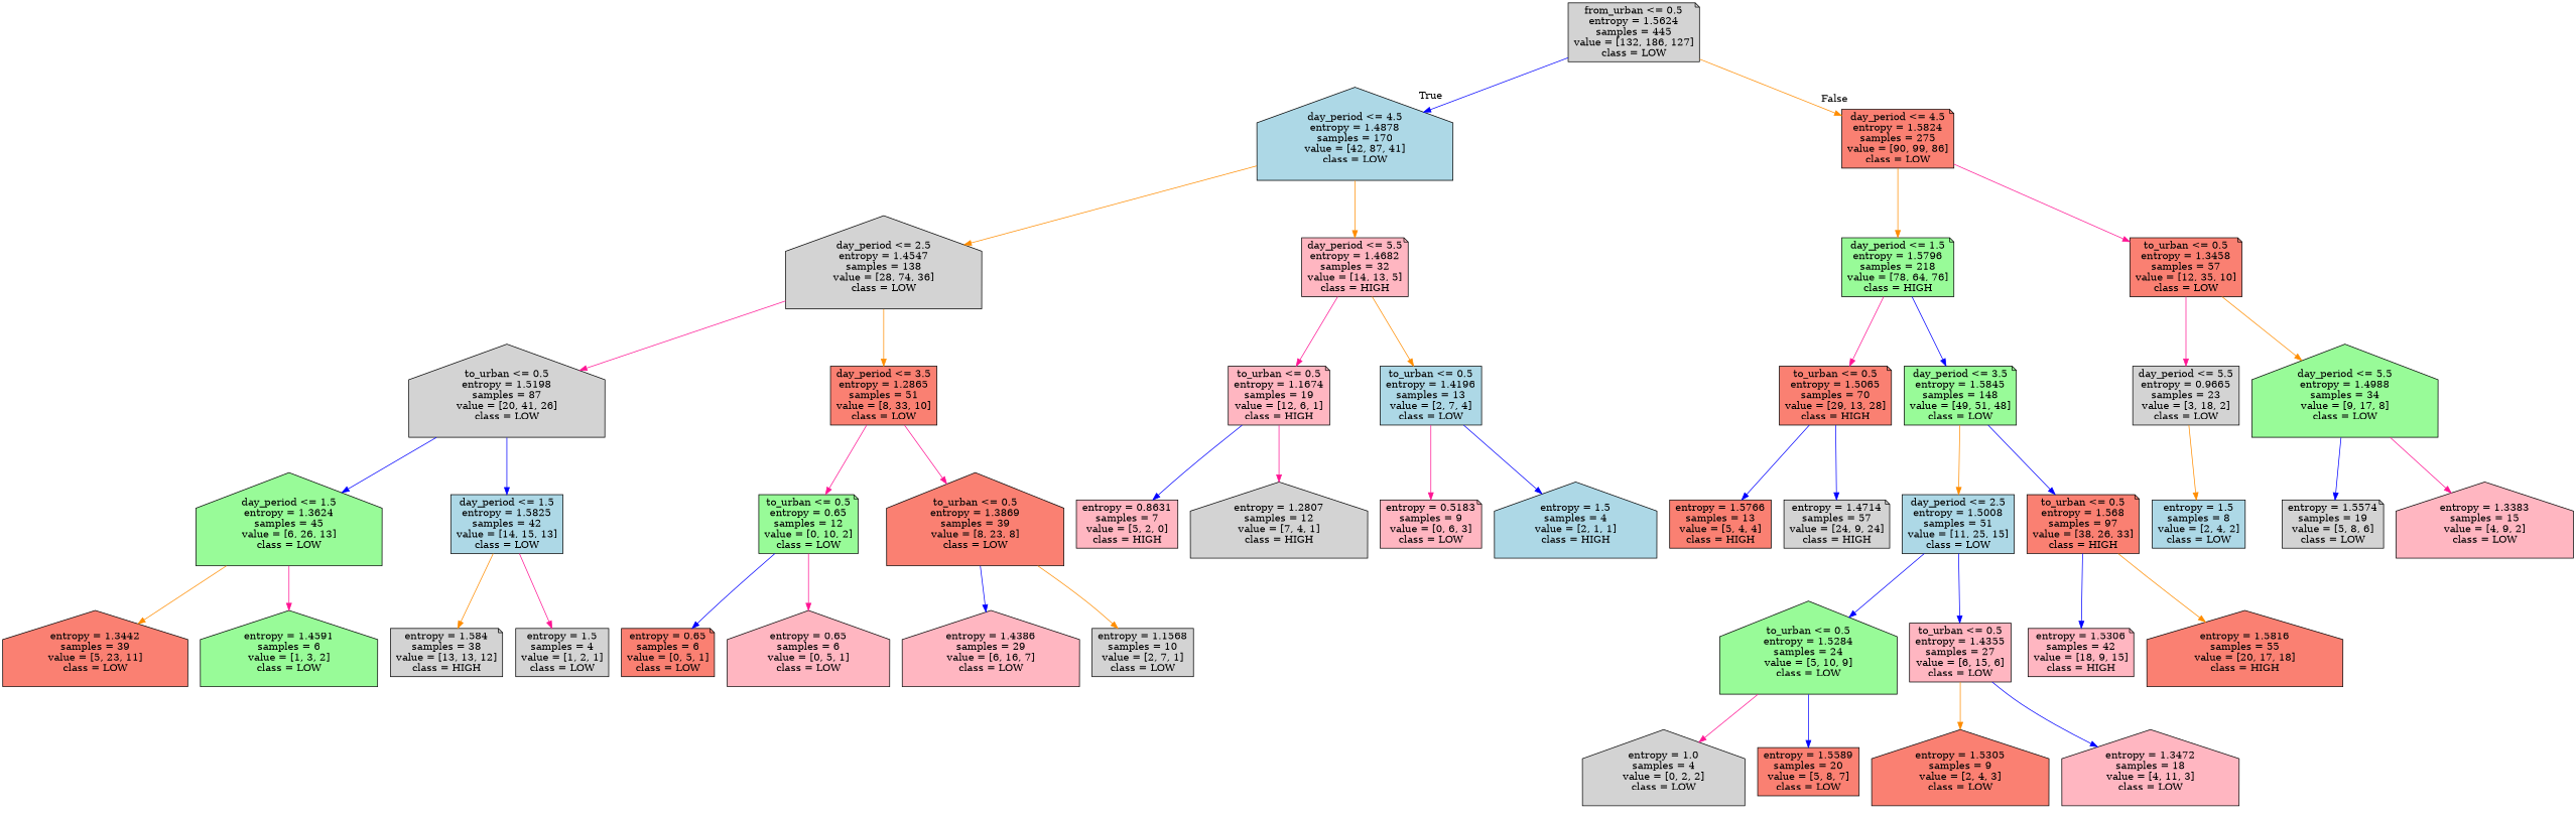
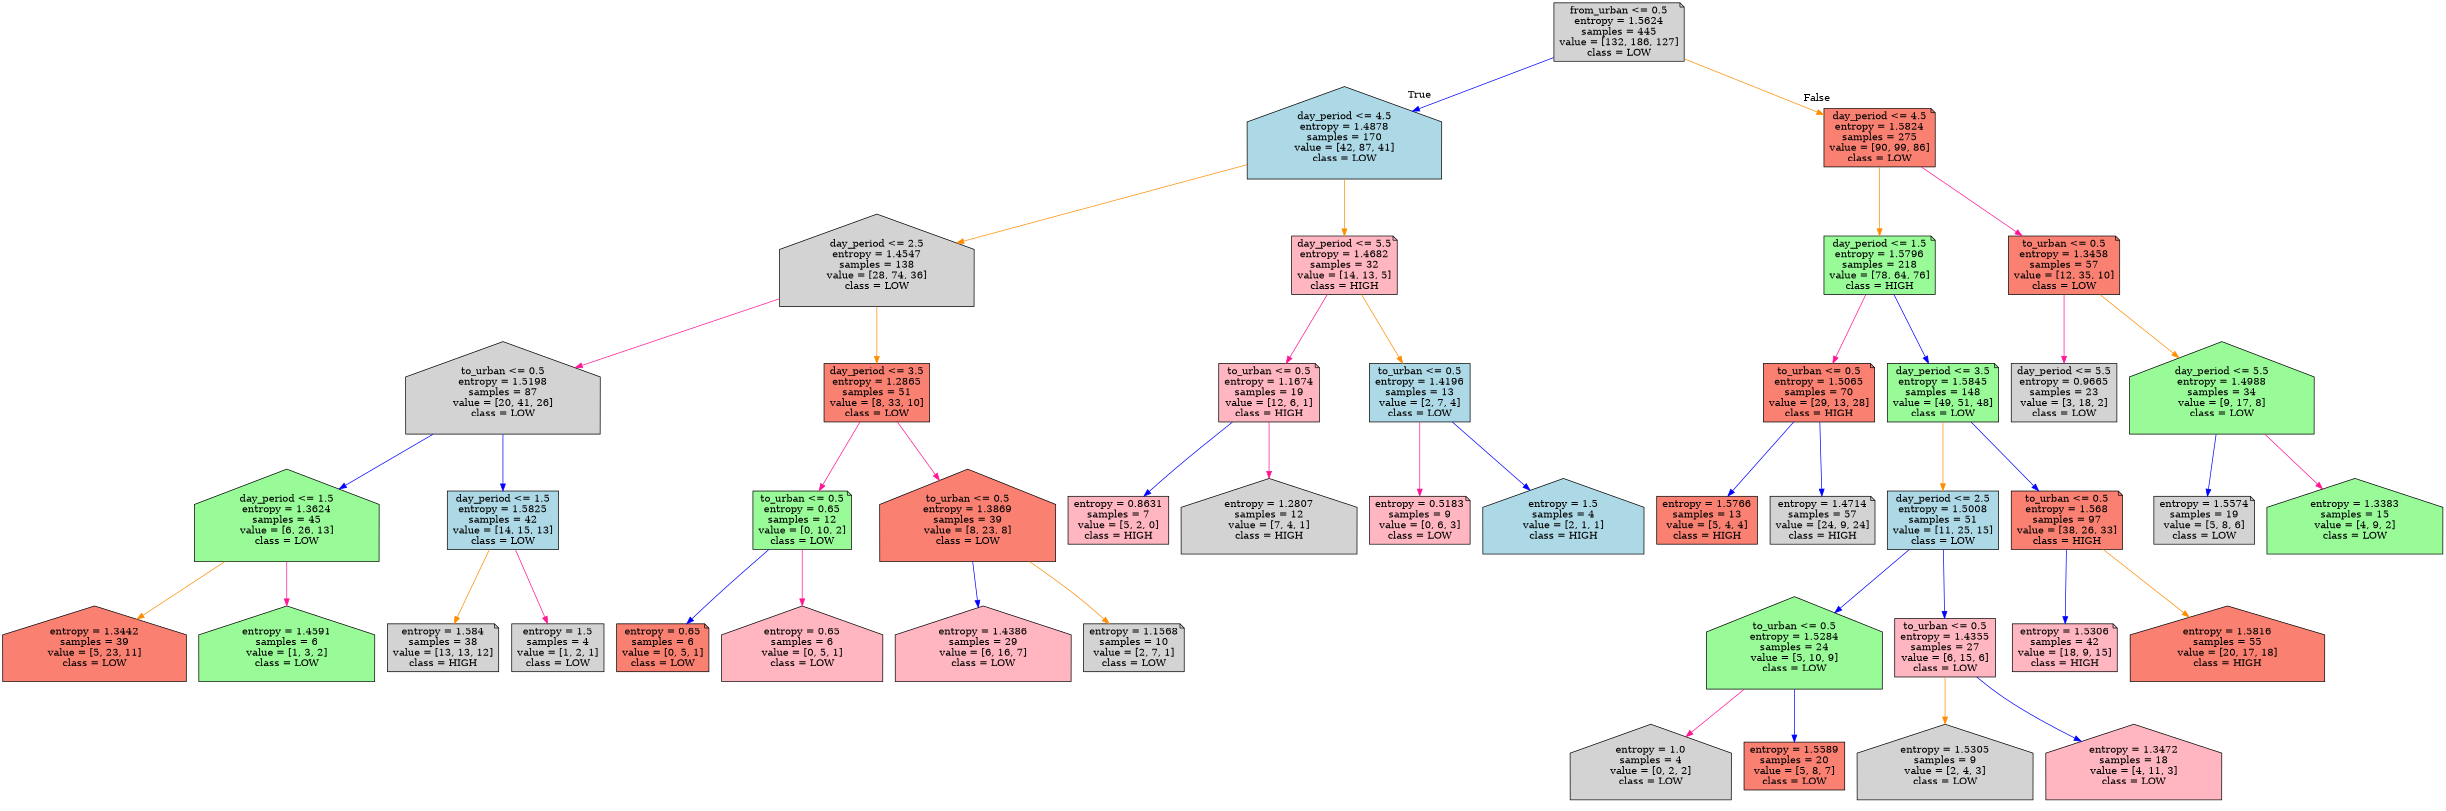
  digraph {
    node [color=black fillcolor=lightgrey shape=house style=filled]
    edge [color=blue]
    n1 [label="from_urban <= 0.5\nentropy = 1.5624\nsamples = 445\nvalue = [132, 186, 127]\nclass = LOW" shape=note]
    n2 [fillcolor=lightblue label="day_period <= 4.5\nentropy = 1.4878\nsamples = 170\nvalue = [42, 87, 41]\nclass = LOW"]
    n3 [fillcolor=salmon label="day_period <= 4.5\nentropy = 1.5824\nsamples = 275\nvalue = [90, 99, 86]\nclass = LOW" shape=note]
    n4 [label="day_period <= 2.5\nentropy = 1.4547\nsamples = 138\nvalue = [28, 74, 36]\nclass = LOW"]
    n5 [fillcolor=lightpink label="day_period <= 5.5\nentropy = 1.4682\nsamples = 32\nvalue = [14, 13, 5]\nclass = HIGH" shape=note]
    n6 [fillcolor=palegreen label="day_period <= 1.5\nentropy = 1.5796\nsamples = 218\nvalue = [78, 64, 76]\nclass = HIGH" shape=note]
    n7 [fillcolor=salmon label="to_urban <= 0.5\nentropy = 1.3458\nsamples = 57\nvalue = [12, 35, 10]\nclass = LOW" shape=note]
    n8 [label="to_urban <= 0.5\nentropy = 1.5198\nsamples = 87\nvalue = [20, 41, 26]\nclass = LOW"]
    n9 [fillcolor=salmon label="day_period <= 3.5\nentropy = 1.2865\nsamples = 51\nvalue = [8, 33, 10]\nclass = LOW" shape=box]
    n10 [fillcolor=lightpink label="to_urban <= 0.5\nentropy = 1.1674\nsamples = 19\nvalue = [12, 6, 1]\nclass = HIGH" shape=note]
    n11 [fillcolor=lightblue label="to_urban <= 0.5\nentropy = 1.4196\nsamples = 13\nvalue = [2, 7, 4]\nclass = LOW" shape=box]
    n12 [fillcolor=palegreen label="day_period <= 1.5\nentropy = 1.3624\nsamples = 45\nvalue = [6, 26, 13]\nclass = LOW"]
    n13 [fillcolor=lightblue label="day_period <= 1.5\nentropy = 1.5825\nsamples = 42\nvalue = [14, 15, 13]\nclass = LOW" shape=box]
    n14 [fillcolor=palegreen label="to_urban <= 0.5\nentropy = 0.65\nsamples = 12\nvalue = [0, 10, 2]\nclass = LOW" shape=note]
    n15 [fillcolor=salmon label="to_urban <= 0.5\nentropy = 1.3869\nsamples = 39\nvalue = [8, 23, 8]\nclass = LOW"]
    n16 [fillcolor=salmon label="entropy = 1.3442\nsamples = 39\nvalue = [5, 23, 11]\nclass = LOW"]
    n17 [fillcolor=palegreen label="entropy = 1.4591\nsamples = 6\nvalue = [1, 3, 2]\nclass = LOW"]
    n18 [label="entropy = 1.584\nsamples = 38\nvalue = [13, 13, 12]\nclass = HIGH" shape=note]
    n19 [label="entropy = 1.5\nsamples = 4\nvalue = [1, 2, 1]\nclass = LOW" shape=box]
    n20 [fillcolor=salmon label="entropy = 0.65\nsamples = 6\nvalue = [0, 5, 1]\nclass = LOW" shape=note]
    n21 [fillcolor=lightpink label="entropy = 0.65\nsamples = 6\nvalue = [0, 5, 1]\nclass = LOW"]
    n22 [fillcolor=lightpink label="entropy = 1.4386\nsamples = 29\nvalue = [6, 16, 7]\nclass = LOW"]
-   n23 [label="entropy = 1.1568\nsamples = 10\nvalue = [2, 7, 1]\nclass = LOW" shape=box]
+   n23 [label="entropy = 1.1568\nsamples = 10\nvalue = [2, 7, 1]\nclass = LOW" shape=note]
    n24 [fillcolor=lightpink label="entropy = 0.8631\nsamples = 7\nvalue = [5, 2, 0]\nclass = HIGH" shape=box]
    n25 [label="entropy = 1.2807\nsamples = 12\nvalue = [7, 4, 1]\nclass = HIGH"]
    n26 [fillcolor=lightpink label="entropy = 0.5183\nsamples = 9\nvalue = [0, 6, 3]\nclass = LOW" shape=note]
    n27 [fillcolor=lightblue label="entropy = 1.5\nsamples = 4\nvalue = [2, 1, 1]\nclass = HIGH"]
    n28 [fillcolor=salmon label="to_urban <= 0.5\nentropy = 1.5065\nsamples = 70\nvalue = [29, 13, 28]\nclass = HIGH" shape=note]
    n29 [fillcolor=palegreen label="day_period <= 3.5\nentropy = 1.5845\nsamples = 148\nvalue = [49, 51, 48]\nclass = LOW" shape=note]
    n30 [label="day_period <= 5.5\nentropy = 0.9665\nsamples = 23\nvalue = [3, 18, 2]\nclass = LOW" shape=box]
    n31 [fillcolor=palegreen label="day_period <= 5.5\nentropy = 1.4988\nsamples = 34\nvalue = [9, 17, 8]\nclass = LOW"]
    n32 [fillcolor=salmon label="entropy = 1.5766\nsamples = 13\nvalue = [5, 4, 4]\nclass = HIGH" shape=box]
    n33 [label="entropy = 1.4714\nsamples = 57\nvalue = [24, 9, 24]\nclass = HIGH" shape=note]
    n34 [fillcolor=lightblue label="day_period <= 2.5\nentropy = 1.5008\nsamples = 51\nvalue = [11, 25, 15]\nclass = LOW" shape=box]
    n35 [fillcolor=salmon label="to_urban <= 0.5\nentropy = 1.568\nsamples = 97\nvalue = [38, 26, 33]\nclass = HIGH" shape=note]
    n36 [fillcolor=palegreen label="to_urban <= 0.5\nentropy = 1.5284\nsamples = 24\nvalue = [5, 10, 9]\nclass = LOW"]
    n37 [fillcolor=lightpink label="to_urban <= 0.5\nentropy = 1.4355\nsamples = 27\nvalue = [6, 15, 6]\nclass = LOW" shape=box]
    n38 [fillcolor=lightpink label="entropy = 1.5306\nsamples = 42\nvalue = [18, 9, 15]\nclass = HIGH" shape=note]
    n39 [fillcolor=salmon label="entropy = 1.5816\nsamples = 55\nvalue = [20, 17, 18]\nclass = HIGH"]
    n40 [label="entropy = 1.0\nsamples = 4\nvalue = [0, 2, 2]\nclass = LOW"]
    n41 [fillcolor=salmon label="entropy = 1.5589\nsamples = 20\nvalue = [5, 8, 7]\nclass = LOW" shape=box]
-   n42 [fillcolor=salmon label="entropy = 1.5305\nsamples = 9\nvalue = [2, 4, 3]\nclass = LOW"]
+   n42 [label="entropy = 1.5305\nsamples = 9\nvalue = [2, 4, 3]\nclass = LOW"]
    n43 [fillcolor=lightpink label="entropy = 1.3472\nsamples = 18\nvalue = [4, 11, 3]\nclass = LOW"]
-   n44 [fillcolor=lightblue label="entropy = 1.5\nsamples = 8\nvalue = [2, 4, 2]\nclass = LOW" shape=box]
    n45 [label="entropy = 1.5574\nsamples = 19\nvalue = [5, 8, 6]\nclass = LOW" shape=note]
-   n46 [fillcolor=lightpink label="entropy = 1.3383\nsamples = 15\nvalue = [4, 9, 2]\nclass = LOW"]
+   n46 [fillcolor=palegreen label="entropy = 1.3383\nsamples = 15\nvalue = [4, 9, 2]\nclass = LOW"]
    n1 -> n2 [headlabel=True labelangle=45 labeldistance=2.5]
    n1 -> n3 [color=darkorange headlabel=False labelangle=-45 labeldistance=2.5]
    n2 -> n4 [color=darkorange]
    n2 -> n5 [color=darkorange]
    n3 -> n6 [color=darkorange]
    n3 -> n7 [color=deeppink]
    n4 -> n8 [color=deeppink]
    n4 -> n9 [color=darkorange]
    n5 -> n10 [color=deeppink]
    n5 -> n11 [color=darkorange]
    n6 -> n28 [color=deeppink]
    n6 -> n29
    n7 -> n30 [color=deeppink]
    n7 -> n31 [color=darkorange]
    n8 -> n12
    n8 -> n13
    n9 -> n14 [color=deeppink]
    n9 -> n15 [color=deeppink]
    n10 -> n24
    n10 -> n25 [color=deeppink]
    n11 -> n26 [color=deeppink]
    n11 -> n27
    n12 -> n16 [color=darkorange]
    n12 -> n17 [color=deeppink]
    n13 -> n18 [color=darkorange]
    n13 -> n19 [color=deeppink]
    n14 -> n20
    n14 -> n21 [color=deeppink]
    n15 -> n22
    n15 -> n23 [color=darkorange]
    n28 -> n32
    n28 -> n33
    n29 -> n34 [color=darkorange]
    n29 -> n35
-   n30 -> n44 [color=darkorange]
    n31 -> n45
    n31 -> n46 [color=deeppink]
    n34 -> n36
    n34 -> n37
    n35 -> n38
    n35 -> n39 [color=darkorange]
    n36 -> n40 [color=deeppink]
    n36 -> n41
    n37 -> n42 [color=darkorange]
    n37 -> n43
  }
